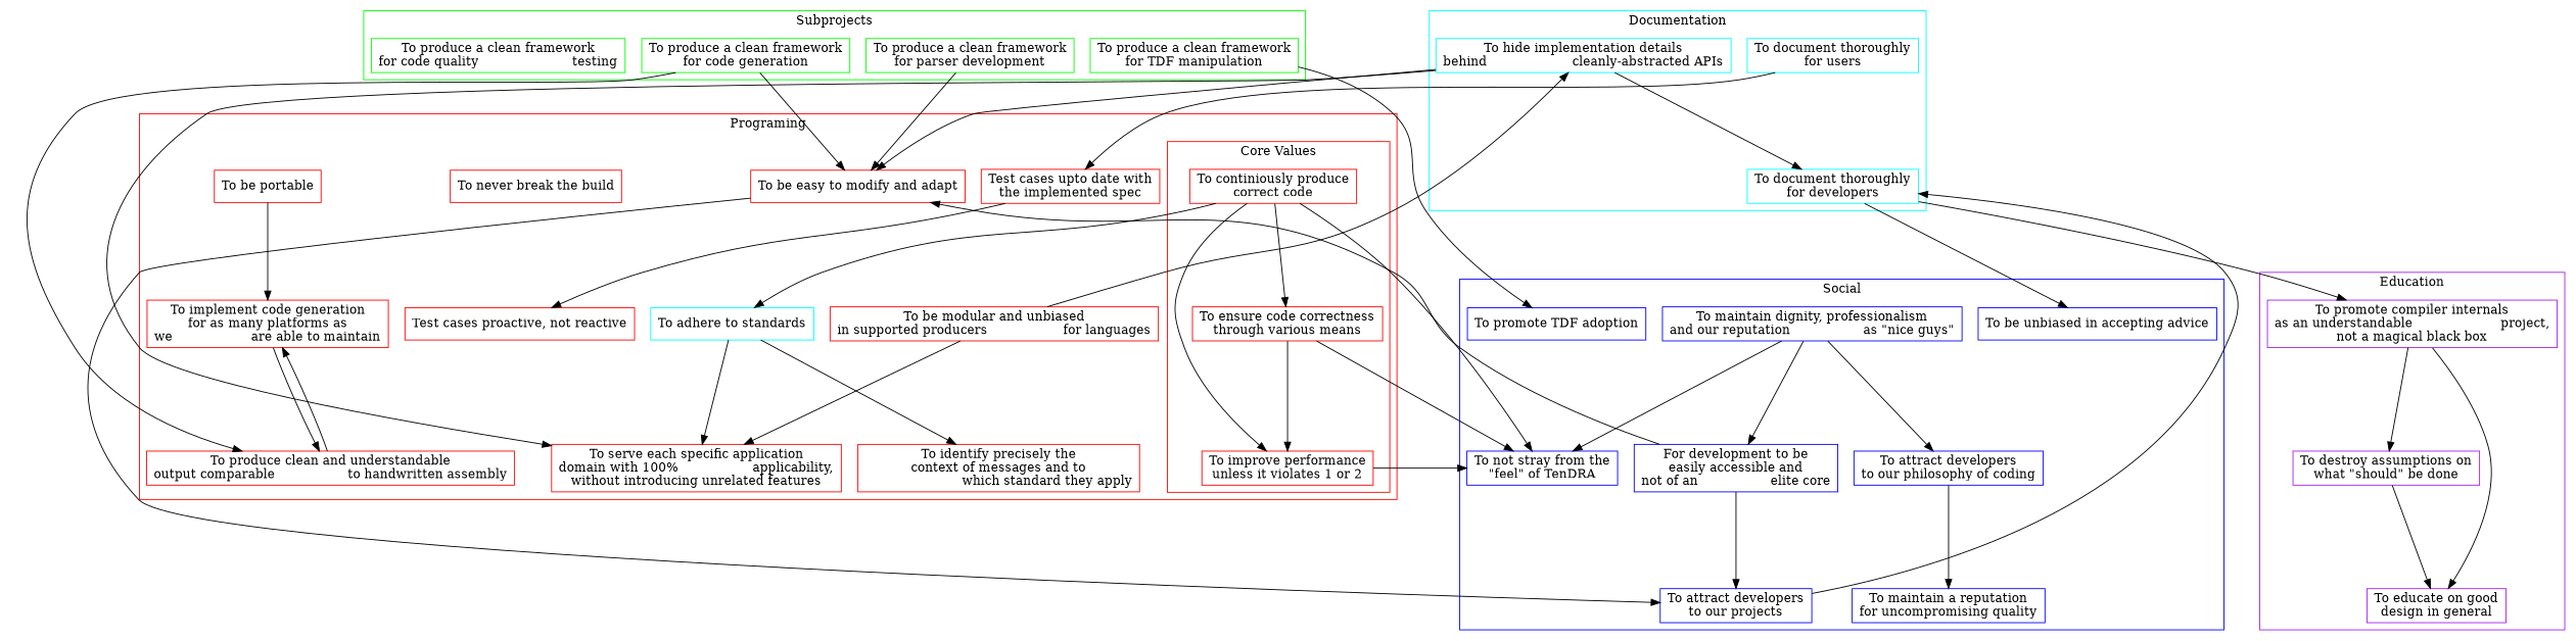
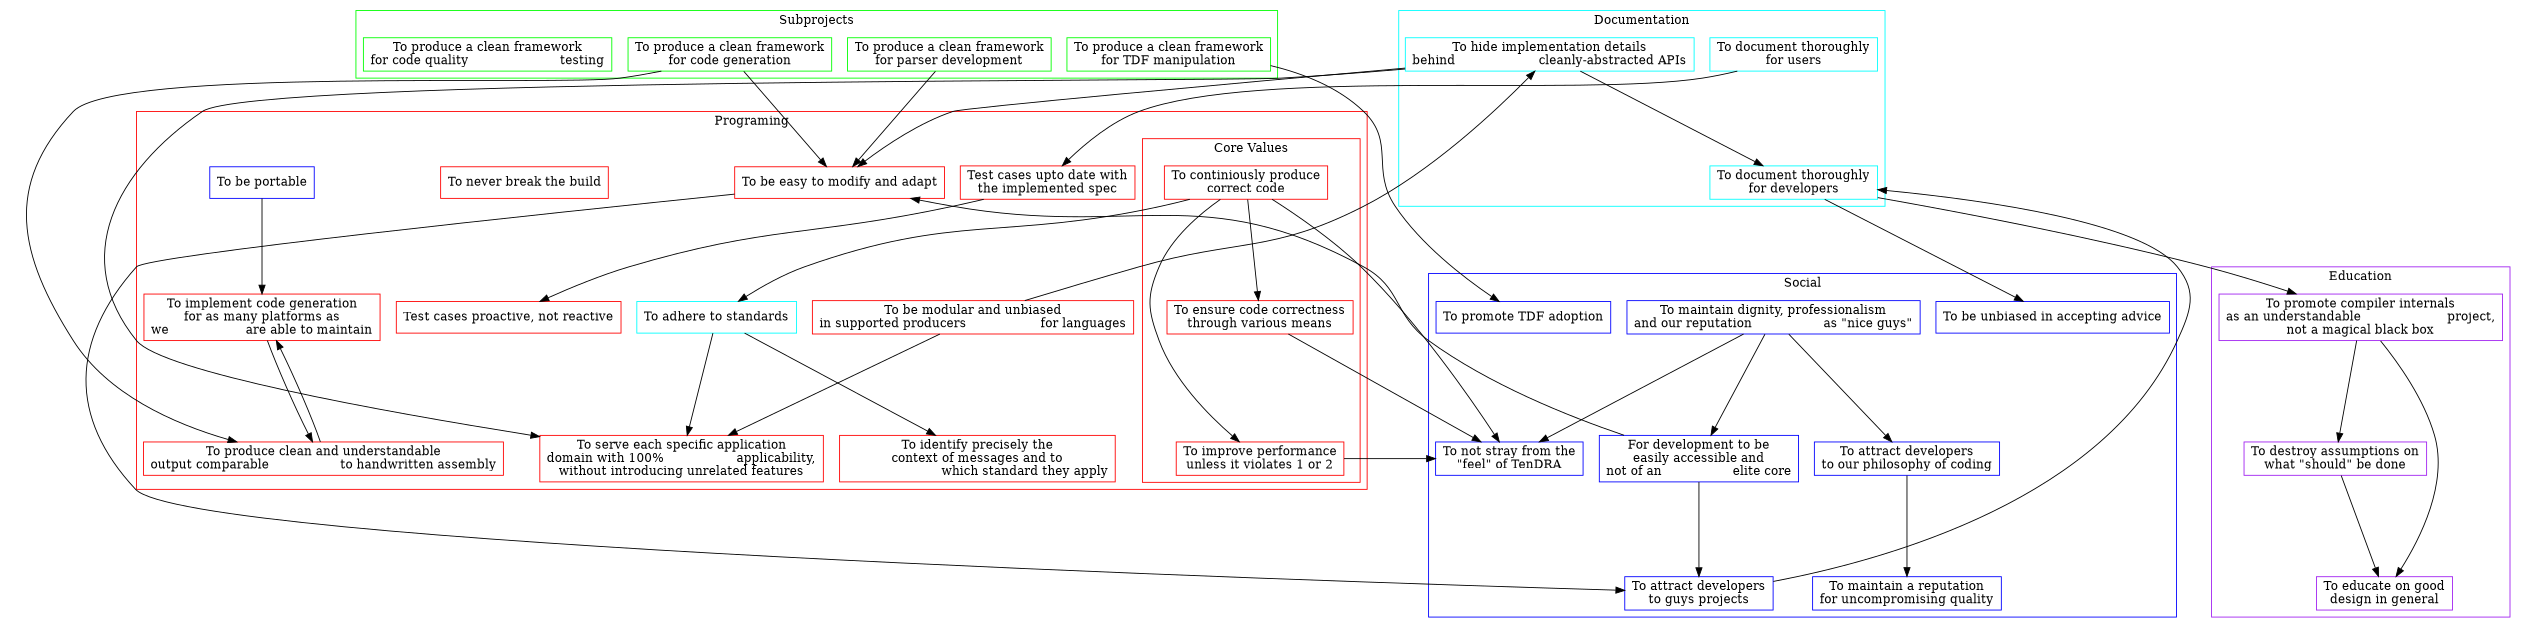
  digraph {
    rankdir=TB
    ranksep=1.5
    node [color=red shape=box]
    n1 [color=cyan label="To document thoroughly\nfor users"]
    n2 [color=cyan label="To document thoroughly\nfor developers"]
    n3 [color=cyan label="To hide implementation details\nbehind 			cleanly-abstracted APIs"]
    n4 [color=purple label="To promote compiler internals\nas an understandable 			project,\nnot a magical black box"]
    n5 [color=purple label="To educate on good\ndesign in general"]
    n6 [color=purple label="To destroy assumptions on\nwhat \"should\" be done"]
    n7 [label="To continiously produce\ncorrect code"]
    n8 [label="To ensure code correctness\nthrough various means"]
    n9 [label="To improve performance\nunless it violates 1 or 2"]
    n10 [label="To be easy to modify and adapt"]
    n11 [label="To serve each specific application\ndomain with 100% 			applicability,\nwithout introducing unrelated features"]
    n12 [color=cyan label="To adhere to standards"]
    n13 [label="To be modular and unbiased\nin supported producers 			for languages"]
-   n14 [label="To be portable"]
+   n14 [color=blue label="To be portable"]
    n15 [label="To implement code generation\nfor as many platforms as\nwe 			are able to maintain"]
    n16 [label="To produce clean and understandable\noutput comparable 			to handwritten assembly"]
    n17 [label="To identify precisely the\ncontext of messages and to\n			which standard they apply"]
    n18 [label="To never break the build"]
    n19 [label="Test cases upto date with\nthe implemented spec"]
    n20 [label="Test cases proactive, not reactive"]
-   n21 [color=blue label="To attract developers\nto our projects"]
+   n21 [color=blue label="To attract developers\nto guys projects"]
    n22 [color=blue label="For development to be\neasily accessible and\nnot of an 			elite core"]
    n23 [color=blue label="To promote TDF adoption"]
    n24 [color=blue label="To attract developers\nto our philosophy of coding"]
    n25 [color=blue label="To maintain dignity, professionalism\nand our reputation 			as \"nice guys\""]
    n26 [color=blue label="To not stray from the\n\"feel\" of TenDRA"]
    n27 [color=blue label="To be unbiased in accepting advice"]
    n28 [color=blue label="To maintain a reputation\nfor uncompromising quality"]
    n29 [color=green label="To produce a clean framework\nfor code generation"]
    n30 [color=green label="To produce a clean framework\nfor parser development"]
    n31 [color=green label="To produce a clean framework\nfor TDF manipulation"]
    n32 [color=green label="To produce a clean framework\nfor code quality 			testing"]
    subgraph cluster_1 {
      color=cyan
      label=Documentation
      n1
      n2
      n3
    }
    subgraph cluster_2 {
      color=purple
      label=Education
      n4
      n5
      n6
    }
    subgraph cluster_3 {
      color=red
      label=Programing
      n10
      n11
      n12
      n13
      n14
      n15
      n16
      n17
      n18
      n19
      n20
      subgraph cluster_4 {
        color=red
        label="Core Values"
        n7
        n8
        n9
      }
    }
    subgraph cluster_5 {
      color=blue
      label=Social
      n21
      n22
      n23
      n24
      n25
      n26
      n27
      n28
    }
    subgraph cluster_6 {
      color=green
      label=Subprojects
      n29
      n30
      n31
      n32
    }
    n1 -> n19
    n2 -> n4
    n2 -> n27
    n3 -> n2
    n3 -> n10
    n3 -> n11
    n4 -> n5
    n4 -> n6
    n6 -> n5
    n7 -> n8
    n7 -> n9
    n7 -> n12
    n7 -> n26
-   n8 -> n9
    n8 -> n26
    n9 -> n26
    n10 -> n21
    n12 -> n11
    n12 -> n17
    n13 -> n3
    n13 -> n11
    n14 -> n15
    n15 -> n16
    n16 -> n15
    n19 -> n20
    n21 -> n2
    n22 -> n10
    n22 -> n21
    n24 -> n28
    n25 -> n22
    n25 -> n24
    n25 -> n26
    n29 -> n10
    n29 -> n16
    n30 -> n10
    n31 -> n23
  }
